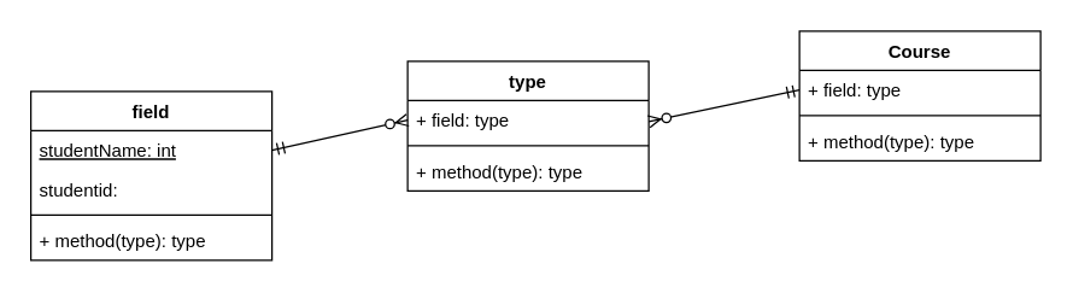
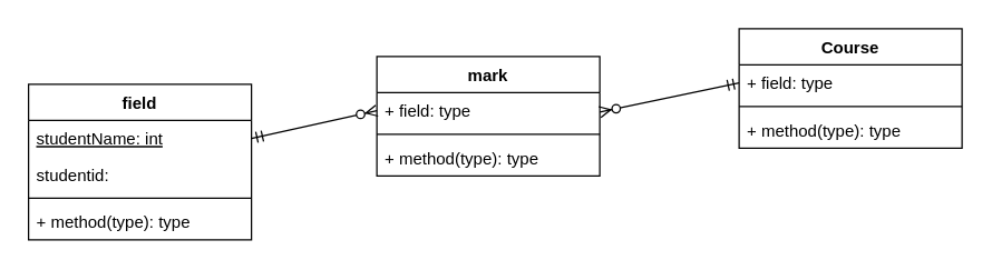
  <mxCell id="0" />
  <mxCell id="1" parent="0" />
  <mxCell id="2" value="Course" style="swimlane;fontStyle=1;align=center;verticalAlign=top;childLayout=stackLayout;horizontal=1;startSize=26;horizontalStack=0;resizeParent=1;resizeParentMax=0;resizeLast=0;collapsible=1;marginBottom=0;" parent="1" vertex="1"><mxGeometry x="530" y="20" width="160" height="86" as="geometry" /></mxCell>
  <mxCell id="3" value="+ field: type" style="text;strokeColor=none;fillColor=none;align=left;verticalAlign=top;spacingLeft=4;spacingRight=4;overflow=hidden;rotatable=0;points=[[0,0.5],[1,0.5]];portConstraint=eastwest;" parent="2" vertex="1"><mxGeometry y="26" width="160" height="26" as="geometry" /></mxCell>
  <mxCell id="4" value="" style="line;strokeWidth=1;fillColor=none;align=left;verticalAlign=middle;spacingTop=-1;spacingLeft=3;spacingRight=3;rotatable=0;labelPosition=right;points=[];portConstraint=eastwest;" parent="2" vertex="1"><mxGeometry y="52" width="160" height="8" as="geometry" /></mxCell>
  <mxCell id="5" value="+ method(type): type" style="text;strokeColor=none;fillColor=none;align=left;verticalAlign=top;spacingLeft=4;spacingRight=4;overflow=hidden;rotatable=0;points=[[0,0.5],[1,0.5]];portConstraint=eastwest;" parent="2" vertex="1"><mxGeometry y="60" width="160" height="26" as="geometry" /></mxCell>
  <mxCell id="6" value="field" style="swimlane;fontStyle=1;align=center;verticalAlign=top;childLayout=stackLayout;horizontal=1;startSize=26;horizontalStack=0;resizeParent=1;resizeParentMax=0;resizeLast=0;collapsible=1;marginBottom=0;" vertex="1" parent="1"><mxGeometry x="20" y="60" width="160" height="112" as="geometry" /></mxCell>
  <mxCell id="7" value="studentName: int" style="text;strokeColor=none;fillColor=none;align=left;verticalAlign=top;spacingLeft=4;spacingRight=4;overflow=hidden;rotatable=0;points=[[0,0.5],[1,0.5]];portConstraint=eastwest;fontStyle=4" vertex="1" parent="6"><mxGeometry y="26" width="160" height="26" as="geometry" /></mxCell>
  <mxCell id="8" value="studentid:" style="text;strokeColor=none;fillColor=none;align=left;verticalAlign=top;spacingLeft=4;spacingRight=4;overflow=hidden;rotatable=0;points=[[0,0.5],[1,0.5]];portConstraint=eastwest;fontStyle=0" vertex="1" parent="6"><mxGeometry y="52" width="160" height="26" as="geometry" /></mxCell>
  <mxCell id="9" value="" style="line;strokeWidth=1;fillColor=none;align=left;verticalAlign=middle;spacingTop=-1;spacingLeft=3;spacingRight=3;rotatable=0;labelPosition=right;points=[];portConstraint=eastwest;" vertex="1" parent="6"><mxGeometry y="78" width="160" height="8" as="geometry" /></mxCell>
  <mxCell id="10" value="+ method(type): type" style="text;strokeColor=none;fillColor=none;align=left;verticalAlign=top;spacingLeft=4;spacingRight=4;overflow=hidden;rotatable=0;points=[[0,0.5],[1,0.5]];portConstraint=eastwest;" vertex="1" parent="6"><mxGeometry y="86" width="160" height="26" as="geometry" /></mxCell>
- <mxCell id="11" value="type" style="swimlane;fontStyle=1;align=center;verticalAlign=top;childLayout=stackLayout;horizontal=1;startSize=26;horizontalStack=0;resizeParent=1;resizeParentMax=0;resizeLast=0;collapsible=1;marginBottom=0;" vertex="1" parent="1"><mxGeometry x="270" y="40" width="160" height="86" as="geometry" /></mxCell>
+ <mxCell id="11" value="mark" style="swimlane;fontStyle=1;align=center;verticalAlign=top;childLayout=stackLayout;horizontal=1;startSize=26;horizontalStack=0;resizeParent=1;resizeParentMax=0;resizeLast=0;collapsible=1;marginBottom=0;" vertex="1" parent="1"><mxGeometry x="270" y="40" width="160" height="86" as="geometry" /></mxCell>
  <mxCell id="12" value="+ field: type" style="text;strokeColor=none;fillColor=none;align=left;verticalAlign=top;spacingLeft=4;spacingRight=4;overflow=hidden;rotatable=0;points=[[0,0.5],[1,0.5]];portConstraint=eastwest;" vertex="1" parent="11"><mxGeometry y="26" width="160" height="26" as="geometry" /></mxCell>
  <mxCell id="13" value="" style="line;strokeWidth=1;fillColor=none;align=left;verticalAlign=middle;spacingTop=-1;spacingLeft=3;spacingRight=3;rotatable=0;labelPosition=right;points=[];portConstraint=eastwest;" vertex="1" parent="11"><mxGeometry y="52" width="160" height="8" as="geometry" /></mxCell>
  <mxCell id="14" value="+ method(type): type" style="text;strokeColor=none;fillColor=none;align=left;verticalAlign=top;spacingLeft=4;spacingRight=4;overflow=hidden;rotatable=0;points=[[0,0.5],[1,0.5]];portConstraint=eastwest;" vertex="1" parent="11"><mxGeometry y="60" width="160" height="26" as="geometry" /></mxCell>
  <mxCell id="15" value="" style="fontSize=12;html=1;endArrow=ERzeroToMany;startArrow=ERmandOne;rounded=0;exitX=1;exitY=0.5;exitDx=0;exitDy=0;entryX=0;entryY=0.5;entryDx=0;entryDy=0;" edge="1" parent="1" source="7" target="12"><mxGeometry width="100" height="100" relative="1" as="geometry"><mxPoint x="300" y="100" as="sourcePoint" /><mxPoint x="400" y="0" as="targetPoint" /></mxGeometry></mxCell>
  <mxCell id="16" value="" style="fontSize=12;html=1;endArrow=ERzeroToMany;startArrow=ERmandOne;rounded=0;exitX=0;exitY=0.5;exitDx=0;exitDy=0;" edge="1" parent="1" source="3"><mxGeometry width="100" height="100" relative="1" as="geometry"><mxPoint x="190" y="109" as="sourcePoint" /><mxPoint x="430" y="80" as="targetPoint" /></mxGeometry></mxCell>
